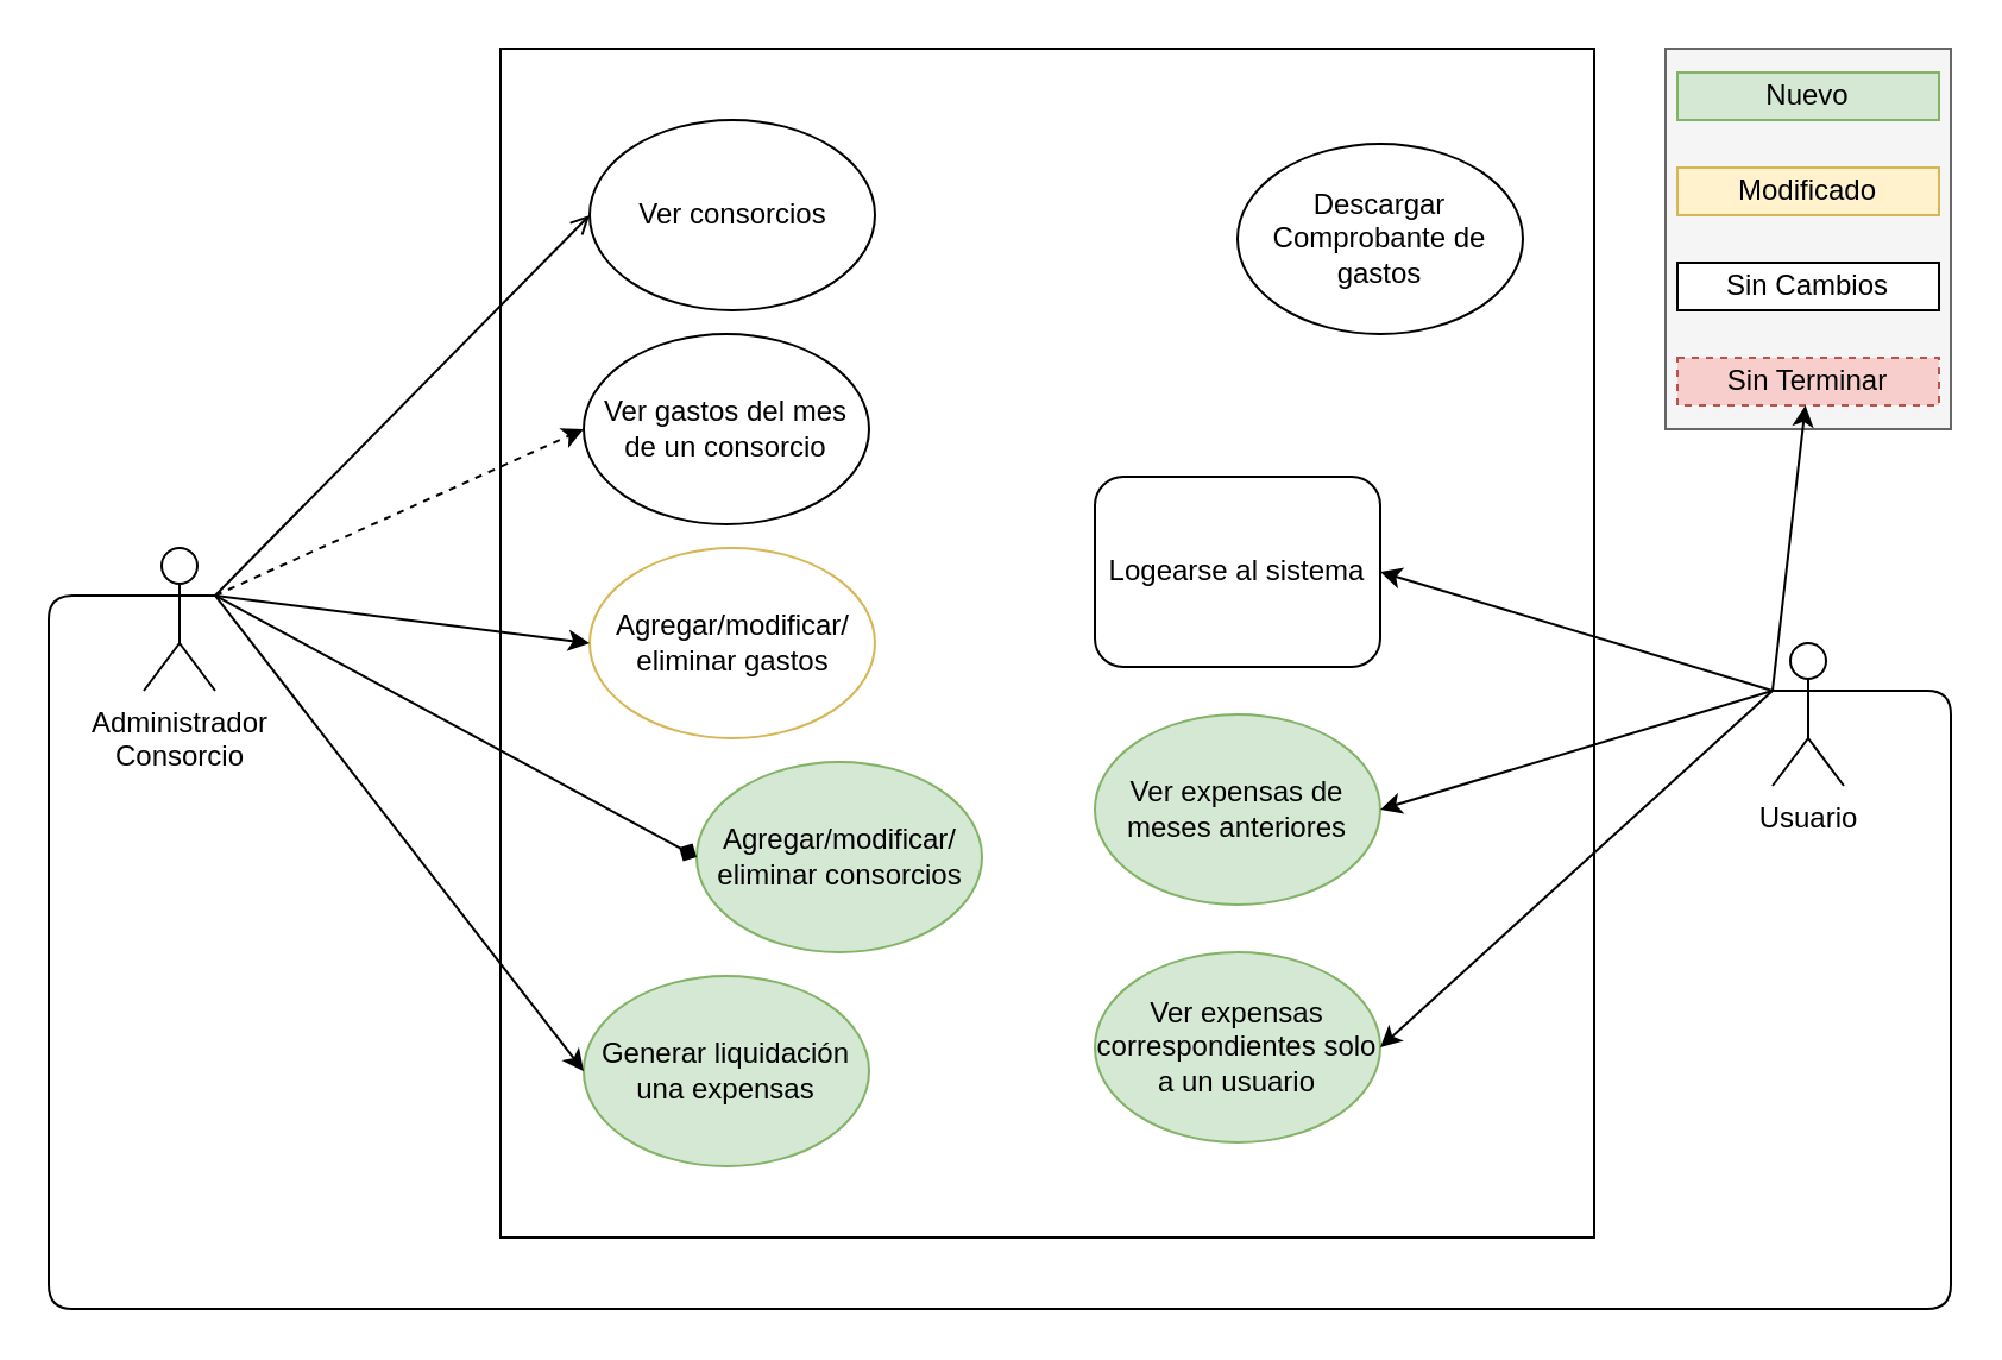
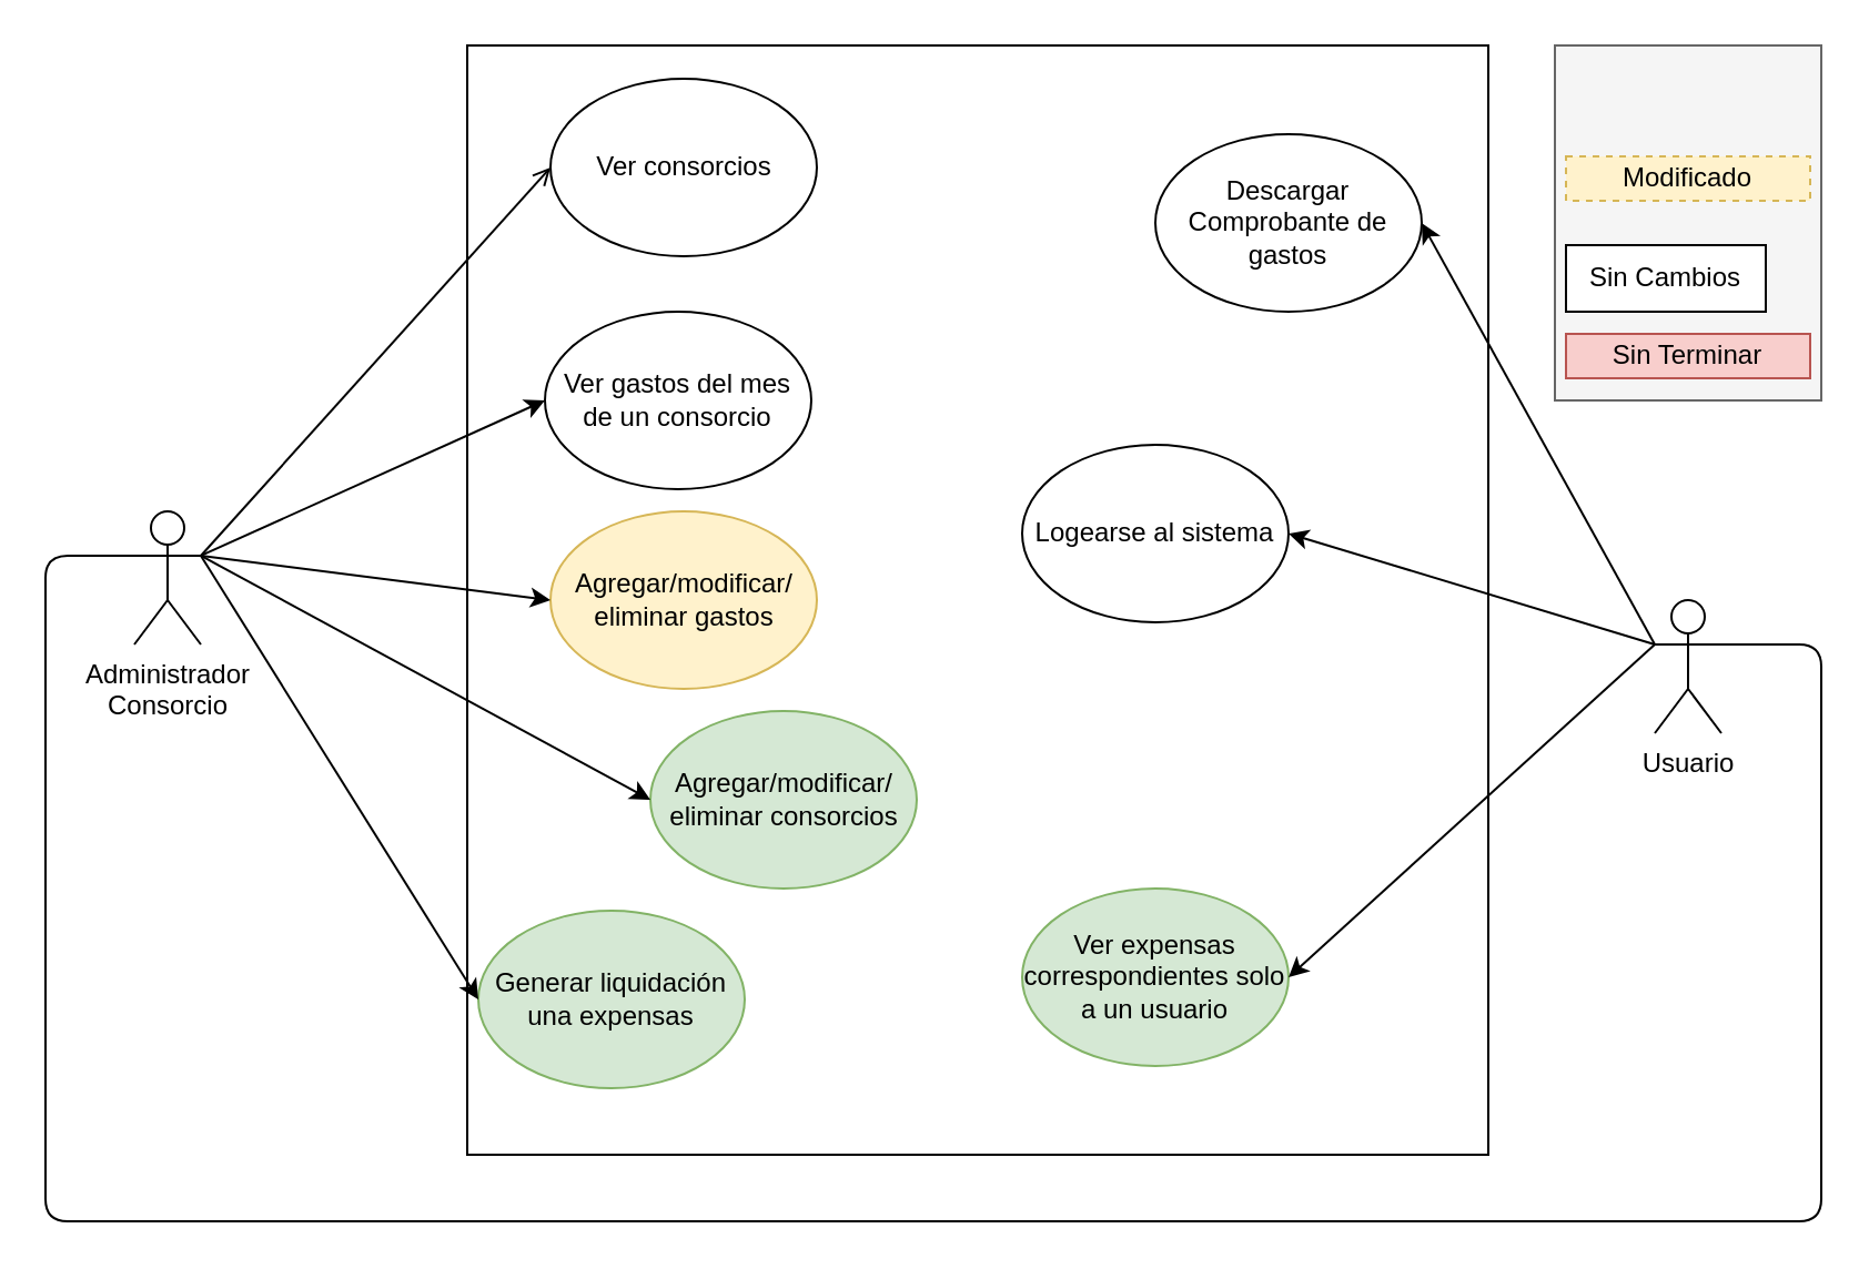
  <mxCell id="0" />
  <mxCell id="1" parent="0" />
  <mxCell id="2" value="" style="rounded=0;whiteSpace=wrap;html=1;" parent="1" vertex="1"><mxGeometry x="210" y="20" width="460" height="500" as="geometry" /></mxCell>
  <mxCell id="3" value="Administrador&lt;br&gt;Consorcio" style="shape=umlActor;verticalLabelPosition=bottom;verticalAlign=top;html=1;outlineConnect=0;" parent="1" vertex="1"><mxGeometry x="60" y="230" width="30" height="60" as="geometry" /></mxCell>
- <mxCell id="4" value="Ver consorcios" style="ellipse;whiteSpace=wrap;html=1;" parent="1" vertex="1"><mxGeometry x="247.5" y="50" width="120" height="80" as="geometry" /></mxCell>
+ <mxCell id="4" value="Ver consorcios" style="ellipse;whiteSpace=wrap;html=1;" parent="1" vertex="1"><mxGeometry x="247.5" y="35" width="120" height="80" as="geometry" /></mxCell>
  <mxCell id="5" value="" style="endArrow=open;html=1;entryX=0;entryY=0.5;entryDx=0;entryDy=0;exitX=1;exitY=0.333;exitDx=0;exitDy=0;exitPerimeter=0;" parent="1" source="3" target="4" edge="1"><mxGeometry width="50" height="50" relative="1" as="geometry"><mxPoint x="370" y="280" as="sourcePoint" /><mxPoint x="420" y="230" as="targetPoint" /></mxGeometry></mxCell>
  <mxCell id="6" value="Ver gastos del mes&lt;br&gt;de un consorcio" style="ellipse;whiteSpace=wrap;html=1;" parent="1" vertex="1"><mxGeometry x="245" y="140" width="120" height="80" as="geometry" /></mxCell>
- <mxCell id="7" value="" style="endArrow=classic;html=1;entryX=0;entryY=0.5;entryDx=0;entryDy=0;exitX=1;exitY=0.333;exitDx=0;exitDy=0;exitPerimeter=0;dashed=1;" parent="1" source="3" target="6" edge="1"><mxGeometry width="50" height="50" relative="1" as="geometry"><mxPoint x="100" y="180" as="sourcePoint" /><mxPoint x="420" y="230" as="targetPoint" /></mxGeometry></mxCell>
- <mxCell id="8" value="Agregar/modificar/&lt;br&gt;eliminar gastos" style="ellipse;whiteSpace=wrap;html=1;fillColor=#ffffff;strokeColor=#d6b656;" parent="1" vertex="1"><mxGeometry x="247.5" y="230" width="120" height="80" as="geometry" /></mxCell>
+ <mxCell id="7" value="" style="endArrow=classic;html=1;entryX=0;entryY=0.5;entryDx=0;entryDy=0;exitX=1;exitY=0.333;exitDx=0;exitDy=0;exitPerimeter=0;" parent="1" source="3" target="6" edge="1"><mxGeometry width="50" height="50" relative="1" as="geometry"><mxPoint x="100" y="180" as="sourcePoint" /><mxPoint x="420" y="230" as="targetPoint" /></mxGeometry></mxCell>
+ <mxCell id="8" value="Agregar/modificar/&lt;br&gt;eliminar gastos" style="ellipse;whiteSpace=wrap;html=1;fillColor=#fff2cc;strokeColor=#d6b656;" parent="1" vertex="1"><mxGeometry x="247.5" y="230" width="120" height="80" as="geometry" /></mxCell>
  <mxCell id="9" value="" style="endArrow=classic;html=1;entryX=0;entryY=0.5;entryDx=0;entryDy=0;exitX=1;exitY=0.333;exitDx=0;exitDy=0;exitPerimeter=0;" parent="1" source="3" target="8" edge="1"><mxGeometry width="50" height="50" relative="1" as="geometry"><mxPoint x="370" y="270" as="sourcePoint" /><mxPoint x="420" y="220" as="targetPoint" /></mxGeometry></mxCell>
  <mxCell id="10" value="" style="rounded=0;whiteSpace=wrap;html=1;fillColor=#f5f5f5;strokeColor=#666666;fontColor=#333333;" parent="1" vertex="1"><mxGeometry x="700" y="20" width="120" height="160" as="geometry" /></mxCell>
- <mxCell id="11" value="Nuevo" style="rounded=0;whiteSpace=wrap;html=1;fillColor=#d5e8d4;strokeColor=#82b366;" parent="1" vertex="1"><mxGeometry x="705" y="30" width="110" height="20" as="geometry" /></mxCell>
- <mxCell id="12" value="Modificado" style="rounded=0;whiteSpace=wrap;html=1;fillColor=#fff2cc;strokeColor=#d6b656;" parent="1" vertex="1"><mxGeometry x="705" y="70" width="110" height="20" as="geometry" /></mxCell>
- <mxCell id="13" value="Sin Cambios" style="rounded=0;whiteSpace=wrap;html=1;" parent="1" vertex="1"><mxGeometry x="705" y="110" width="110" height="20" as="geometry" /></mxCell>
- <mxCell id="14" value="Sin Terminar" style="rounded=0;whiteSpace=wrap;html=1;fillColor=#f8cecc;strokeColor=#b85450;dashed=1;" parent="1" vertex="1"><mxGeometry x="705" y="150" width="110" height="20" as="geometry" /></mxCell>
+ <mxCell id="12" value="Modificado" style="rounded=0;whiteSpace=wrap;html=1;fillColor=#fff2cc;strokeColor=#d6b656;dashed=1;" parent="1" vertex="1"><mxGeometry x="705" y="70" width="110" height="20" as="geometry" /></mxCell>
+ <mxCell id="13" value="Sin Cambios" style="rounded=0;whiteSpace=wrap;html=1;" parent="1" vertex="1"><mxGeometry x="705" y="110" width="90" height="30" as="geometry" /></mxCell>
+ <mxCell id="14" value="Sin Terminar" style="rounded=0;whiteSpace=wrap;html=1;fillColor=#f8cecc;strokeColor=#b85450;" parent="1" vertex="1"><mxGeometry x="705" y="150" width="110" height="20" as="geometry" /></mxCell>
  <mxCell id="15" value="Descargar Comprobante de gastos" style="ellipse;whiteSpace=wrap;html=1;fillColor=#FFFFFF;strokeColor=#000000;" parent="1" vertex="1"><mxGeometry x="520" y="60" width="120" height="80" as="geometry" /></mxCell>
- <mxCell id="16" value="Logearse al sistema" style="whiteSpace=wrap;html=1;fillColor=#FFFFFF;strokeColor=#000000;rounded=1;" parent="1" vertex="1"><mxGeometry x="460" y="200" width="120" height="80" as="geometry" /></mxCell>
- <mxCell id="17" value="" style="endArrow=classic;html=1;exitX=0;exitY=0.333;exitDx=0;exitDy=0;exitPerimeter=0;" parent="1" source="19" target="14" edge="1"><mxGeometry width="50" height="50" relative="1" as="geometry"><mxPoint x="60" y="230" as="sourcePoint" /><mxPoint x="215" y="170" as="targetPoint" /></mxGeometry></mxCell>
+ <mxCell id="16" value="Logearse al sistema" style="ellipse;whiteSpace=wrap;html=1;fillColor=#FFFFFF;strokeColor=#000000;" parent="1" vertex="1"><mxGeometry x="460" y="200" width="120" height="80" as="geometry" /></mxCell>
+ <mxCell id="17" value="" style="endArrow=classic;html=1;entryX=1;entryY=0.5;entryDx=0;entryDy=0;exitX=0;exitY=0.333;exitDx=0;exitDy=0;exitPerimeter=0;" parent="1" source="19" target="15" edge="1"><mxGeometry width="50" height="50" relative="1" as="geometry"><mxPoint x="60" y="230" as="sourcePoint" /><mxPoint x="215" y="170" as="targetPoint" /></mxGeometry></mxCell>
  <mxCell id="18" value="" style="endArrow=classic;html=1;entryX=1;entryY=0.5;entryDx=0;entryDy=0;exitX=0;exitY=0.333;exitDx=0;exitDy=0;exitPerimeter=0;" parent="1" source="19" target="16" edge="1"><mxGeometry width="50" height="50" relative="1" as="geometry"><mxPoint x="90" y="370" as="sourcePoint" /><mxPoint x="215" y="370" as="targetPoint" /></mxGeometry></mxCell>
  <mxCell id="19" value="Usuario" style="shape=umlActor;verticalLabelPosition=bottom;verticalAlign=top;html=1;outlineConnect=0;" parent="1" vertex="1"><mxGeometry x="745" y="270" width="30" height="60" as="geometry" /></mxCell>
  <mxCell id="20" value="Agregar/modificar/&lt;br&gt;eliminar consorcios" style="ellipse;whiteSpace=wrap;html=1;fillColor=#d5e8d4;strokeColor=#82b366;" parent="1" vertex="1"><mxGeometry x="292.5" y="320" width="120" height="80" as="geometry" /></mxCell>
- <mxCell id="21" value="" style="endArrow=diamond;html=1;entryX=0;entryY=0.5;entryDx=0;entryDy=0;exitX=1;exitY=0.333;exitDx=0;exitDy=0;exitPerimeter=0;" parent="1" source="3" target="20" edge="1"><mxGeometry width="50" height="50" relative="1" as="geometry"><mxPoint x="100" y="220" as="sourcePoint" /><mxPoint x="257.5" y="290" as="targetPoint" /></mxGeometry></mxCell>
- <mxCell id="22" value="Ver expensas de meses anteriores" style="ellipse;whiteSpace=wrap;html=1;fillColor=#d5e8d4;strokeColor=#82b366;" parent="1" vertex="1"><mxGeometry x="460" y="300" width="120" height="80" as="geometry" /></mxCell>
- <mxCell id="23" value="" style="endArrow=classic;html=1;entryX=1;entryY=0.5;entryDx=0;entryDy=0;exitX=0;exitY=0.333;exitDx=0;exitDy=0;exitPerimeter=0;" parent="1" source="19" target="22" edge="1"><mxGeometry width="50" height="50" relative="1" as="geometry"><mxPoint x="740" y="330" as="sourcePoint" /><mxPoint x="217.5" y="570" as="targetPoint" /></mxGeometry></mxCell>
+ <mxCell id="21" value="" style="endArrow=classic;html=1;entryX=0;entryY=0.5;entryDx=0;entryDy=0;exitX=1;exitY=0.333;exitDx=0;exitDy=0;exitPerimeter=0;" parent="1" source="3" target="20" edge="1"><mxGeometry width="50" height="50" relative="1" as="geometry"><mxPoint x="100" y="220" as="sourcePoint" /><mxPoint x="257.5" y="290" as="targetPoint" /></mxGeometry></mxCell>
  <mxCell id="24" value="Ver expensas correspondientes solo a un usuario" style="ellipse;whiteSpace=wrap;html=1;fillColor=#d5e8d4;strokeColor=#82b366;" parent="1" vertex="1"><mxGeometry x="460" y="400" width="120" height="80" as="geometry" /></mxCell>
  <mxCell id="25" value="" style="endArrow=classic;html=1;entryX=1;entryY=0.5;entryDx=0;entryDy=0;exitX=0;exitY=0.333;exitDx=0;exitDy=0;exitPerimeter=0;" parent="1" source="19" target="24" edge="1"><mxGeometry width="50" height="50" relative="1" as="geometry"><mxPoint x="60" y="570" as="sourcePoint" /><mxPoint x="215" y="660" as="targetPoint" /></mxGeometry></mxCell>
- <mxCell id="26" value="Generar liquidación una expensas" style="ellipse;whiteSpace=wrap;html=1;fillColor=#d5e8d4;strokeColor=#82b366;" parent="1" vertex="1"><mxGeometry x="245" y="410" width="120" height="80" as="geometry" /></mxCell>
+ <mxCell id="26" value="Generar liquidación una expensas" style="ellipse;whiteSpace=wrap;html=1;fillColor=#d5e8d4;strokeColor=#82b366;" parent="1" vertex="1"><mxGeometry x="215" y="410" width="120" height="80" as="geometry" /></mxCell>
  <mxCell id="27" value="" style="endArrow=classic;html=1;entryX=0;entryY=0.5;entryDx=0;entryDy=0;exitX=1;exitY=0.333;exitDx=0;exitDy=0;exitPerimeter=0;" parent="1" source="3" target="26" edge="1"><mxGeometry width="50" height="50" relative="1" as="geometry"><mxPoint x="120" y="350" as="sourcePoint" /><mxPoint x="257.5" y="370" as="targetPoint" /></mxGeometry></mxCell>
  <mxCell id="28" value="" style="endArrow=none;html=1;entryX=1;entryY=0.333;entryDx=0;entryDy=0;exitX=0;exitY=0.333;exitDx=0;exitDy=0;exitPerimeter=0;entryPerimeter=0;" edge="1" parent="1" source="3" target="19"><mxGeometry width="50" height="50" relative="1" as="geometry"><mxPoint x="60" y="240" as="sourcePoint" /><mxPoint x="215" y="440" as="targetPoint" /><Array as="points"><mxPoint x="20" y="250" /><mxPoint x="20" y="550" /><mxPoint x="820" y="550" /><mxPoint x="820" y="290" /></Array></mxGeometry></mxCell>
